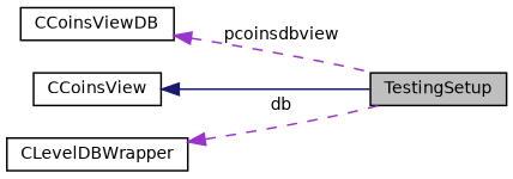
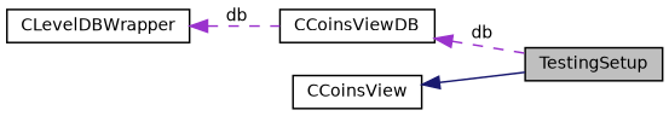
  digraph {
    rankdir=LR
    node [color=black fillcolor=white fontname=Helvetica fontsize=10 shape=record style=filled]
    edge [color=darkorchid3 dir=back fontname=Helvetica fontsize=10 labelfontname=Helvetica labelfontsize=10 style=dashed]
    n1 [fillcolor=grey75 fontcolor=black height=0.2 label=TestingSetup width=0.4]
    n2 [height=0.2 label=CCoinsViewDB width=0.4]
    n3 [height=0.2 label=CCoinsView width=0.4]
    n4 [height=0.2 label=CLevelDBWrapper width=0.4]
-   n2 -> n1 [label=" pcoinsdbview"]
+   n2 -> n1 [label=" db"]
    n3 -> n1 [color=midnightblue style=solid]
-   n4 -> n1 [label=" db"]
+   n4 -> n2 [label=" db"]
  }
